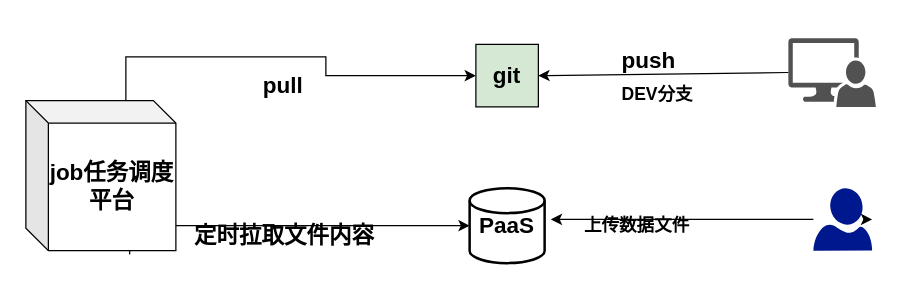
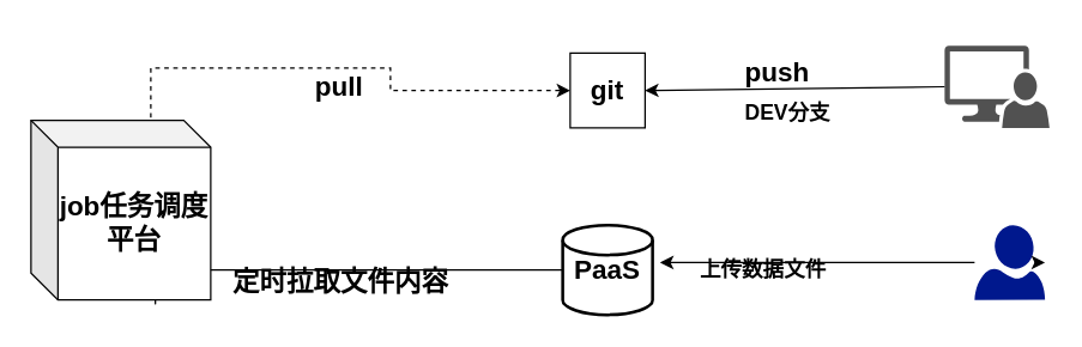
  <mxCell id="0" />
  <mxCell id="1" parent="0" />
  <mxCell id="2" value="&lt;h2&gt;&lt;font style=&quot;vertical-align: inherit&quot;&gt;&lt;font style=&quot;vertical-align: inherit&quot;&gt;PaaS&lt;/font&gt;&lt;/font&gt;&lt;/h2&gt;" style="strokeWidth=2;html=1;shape=mxgraph.flowchart.database;whiteSpace=wrap;fontFamily=Helvetica;fontSize=12;fontColor=#000000;align=center;strokeColor=#000000;fillColor=#ffffff;" vertex="1" parent="1"><mxGeometry x="375" y="150" width="60" height="60" as="geometry" /></mxCell>
  <mxCell id="3" value="" style="endArrow=classic;html=1;" edge="1" parent="1" source="12"><mxGeometry width="50" height="50" relative="1" as="geometry"><mxPoint x="690" y="175" as="sourcePoint" /><mxPoint x="440" y="175" as="targetPoint" /></mxGeometry></mxCell>
  <mxCell id="4" value="&lt;h3&gt;&lt;font style=&quot;vertical-align: inherit&quot;&gt;&lt;font style=&quot;vertical-align: inherit&quot;&gt;上传数据文件&lt;/font&gt;&lt;/font&gt;&lt;/h3&gt;" style="text;html=1;resizable=0;points=[];autosize=1;align=left;verticalAlign=top;spacingTop=-4;" vertex="1" parent="1"><mxGeometry x="465" y="155" width="100" height="40" as="geometry" /></mxCell>
  <mxCell id="5" value="" style="shadow=0;dashed=0;html=1;labelPosition=center;verticalLabelPosition=bottom;verticalAlign=top;align=center;strokeColor=none;shape=mxgraph.mscae.system_center.admin_console;fillColor=#515151;strokeColor=none;pointerEvents=1;" vertex="1" parent="1"><mxGeometry x="630" y="30" width="70" height="55" as="geometry" /></mxCell>
- <mxCell id="6" value="&lt;h2&gt;git&lt;/h2&gt;" style="whiteSpace=wrap;html=1;aspect=fixed;fillColor=#d5e8d4;" vertex="1" parent="1"><mxGeometry x="380" y="35" width="50" height="50" as="geometry" /></mxCell>
+ <mxCell id="6" value="&lt;h2&gt;git&lt;/h2&gt;" style="whiteSpace=wrap;html=1;aspect=fixed;" vertex="1" parent="1"><mxGeometry x="380" y="35" width="50" height="50" as="geometry" /></mxCell>
  <mxCell id="7" value="&lt;h3&gt;DEV分支&lt;/h3&gt;" style="text;html=1;resizable=0;points=[];autosize=1;align=left;verticalAlign=top;spacingTop=-4;" vertex="1" parent="1"><mxGeometry x="495" y="50" width="70" height="40" as="geometry" /></mxCell>
- <mxCell id="8" style="edgeStyle=orthogonalEdgeStyle;rounded=0;orthogonalLoop=1;jettySize=auto;html=1;exitX=0;exitY=0;exitDx=120;exitDy=18;exitPerimeter=0;entryX=0;entryY=0.5;entryDx=0;entryDy=0;" edge="1" parent="1" source="10" target="6"><mxGeometry relative="1" as="geometry"><Array as="points"><mxPoint x="100" y="98" /><mxPoint x="100" y="45" /><mxPoint x="260" y="45" /><mxPoint x="260" y="60" /></Array></mxGeometry></mxCell>
- <mxCell id="9" style="edgeStyle=orthogonalEdgeStyle;rounded=0;orthogonalLoop=1;jettySize=auto;html=1;exitX=0.692;exitY=1.025;exitDx=0;exitDy=0;exitPerimeter=0;entryX=0;entryY=0.5;entryDx=0;entryDy=0;entryPerimeter=0;" edge="1" parent="1" source="10" target="2"><mxGeometry relative="1" as="geometry"><mxPoint x="100" y="180" as="sourcePoint" /><mxPoint x="140" y="265" as="targetPoint" /><Array as="points"><mxPoint x="103" y="180" /></Array></mxGeometry></mxCell>
+ <mxCell id="8" style="edgeStyle=orthogonalEdgeStyle;rounded=0;orthogonalLoop=1;jettySize=auto;html=1;exitX=0;exitY=0;exitDx=120;exitDy=18;exitPerimeter=0;entryX=0;entryY=0.5;entryDx=0;entryDy=0;dashed=1;" edge="1" parent="1" source="10" target="6"><mxGeometry relative="1" as="geometry"><Array as="points"><mxPoint x="100" y="98" /><mxPoint x="100" y="45" /><mxPoint x="260" y="45" /><mxPoint x="260" y="60" /></Array></mxGeometry></mxCell>
+ <mxCell id="9" style="edgeStyle=orthogonalEdgeStyle;rounded=0;orthogonalLoop=1;jettySize=auto;html=1;exitX=0.692;exitY=1.025;exitDx=0;exitDy=0;exitPerimeter=0;entryX=0;entryY=0.5;entryDx=0;entryDy=0;entryPerimeter=0;endArrow=none;" edge="1" parent="1" source="10" target="2"><mxGeometry relative="1" as="geometry"><mxPoint x="100" y="180" as="sourcePoint" /><mxPoint x="140" y="265" as="targetPoint" /><Array as="points"><mxPoint x="103" y="180" /></Array></mxGeometry></mxCell>
  <mxCell id="10" value="&lt;h2&gt;&lt;span&gt;job任务调度平台&lt;/span&gt;&lt;/h2&gt;" style="shape=cube;whiteSpace=wrap;html=1;boundedLbl=1;backgroundOutline=1;darkOpacity=0.05;darkOpacity2=0.1;size=18;" vertex="1" parent="1"><mxGeometry x="20" y="80" width="120" height="120" as="geometry" /></mxCell>
  <mxCell id="11" value="" style="endArrow=classic;html=1;exitX=0;exitY=0.5;exitDx=0;exitDy=0;exitPerimeter=0;entryX=1;entryY=0.5;entryDx=0;entryDy=0;" edge="1" parent="1" source="5" target="6"><mxGeometry width="50" height="50" relative="1" as="geometry"><mxPoint x="550" y="90" as="sourcePoint" /><mxPoint x="500" y="85" as="targetPoint" /></mxGeometry></mxCell>
  <mxCell id="12" value="" style="shadow=0;dashed=0;html=1;strokeColor=none;shape=mxgraph.azure.user;fillColor=#00188D;" vertex="1" parent="1"><mxGeometry x="650" y="150" width="47" height="50" as="geometry" /></mxCell>
  <mxCell id="13" value="" style="endArrow=classic;html=1;entryX=1;entryY=0.5;entryDx=0;entryDy=0;entryPerimeter=0;" edge="1" parent="1" target="12"><mxGeometry width="50" height="50" relative="1" as="geometry"><mxPoint x="690" y="175" as="sourcePoint" /><mxPoint x="435" y="180" as="targetPoint" /></mxGeometry></mxCell>
- <mxCell id="14" value="&lt;h2&gt;pull&lt;/h2&gt;" style="text;html=1;resizable=0;points=[];autosize=1;align=left;verticalAlign=top;spacingTop=-4;" vertex="1" parent="1"><mxGeometry x="207.5" y="40" width="50" height="50" as="geometry" /></mxCell>
+ <mxCell id="14" value="&lt;h2&gt;pull&lt;/h2&gt;" style="text;html=1;resizable=0;points=[];autosize=1;align=left;verticalAlign=top;spacingTop=-4;" vertex="1" parent="1"><mxGeometry x="207.5" y="30" width="50" height="50" as="geometry" /></mxCell>
  <mxCell id="15" value="&lt;h2&gt;定时拉取文件内容&lt;/h2&gt;" style="text;html=1;resizable=0;points=[];autosize=1;align=left;verticalAlign=top;spacingTop=-4;" vertex="1" parent="1"><mxGeometry x="152.5" y="160" width="160" height="50" as="geometry" /></mxCell>
  <mxCell id="16" value="&lt;h2&gt;push&lt;/h2&gt;" style="text;html=1;resizable=0;points=[];autosize=1;align=left;verticalAlign=top;spacingTop=-4;" vertex="1" parent="1"><mxGeometry x="495" y="20" width="60" height="50" as="geometry" /></mxCell>
